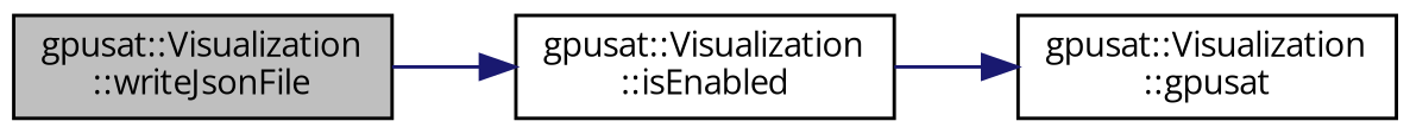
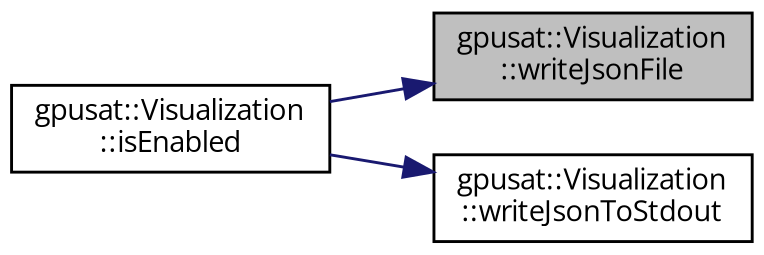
  digraph {
    fontname="Open Sans"
    rankdir=LR
    node [color=black fillcolor=white fontname="Open Sans" fontsize=10 shape=record style=filled]
    edge [color=midnightblue fontname="Open Sans" fontsize=10 labelfontname=Helvetica labelfontsize=10 style=solid]
    n1 [fillcolor=grey75 fontcolor=black height=0.2 label="gpusat::Visualization\l::writeJsonFile" width=0.4]
    n2 [height=0.2 label="gpusat::Visualization\l::isEnabled" width=0.4]
-   n3 [height=0.2 label="gpusat::Visualization\l::gpusat" width=0.4]
-   n1 -> n2
+   n3 [height=0.2 label="gpusat::Visualization\l::writeJsonToStdout" width=0.4]
+   n2 -> n1
    n2 -> n3
  }
